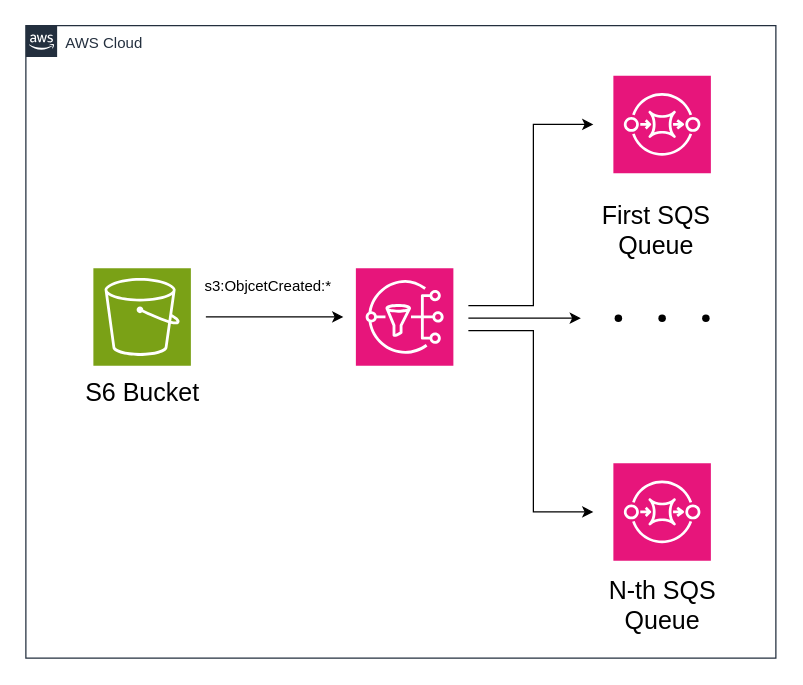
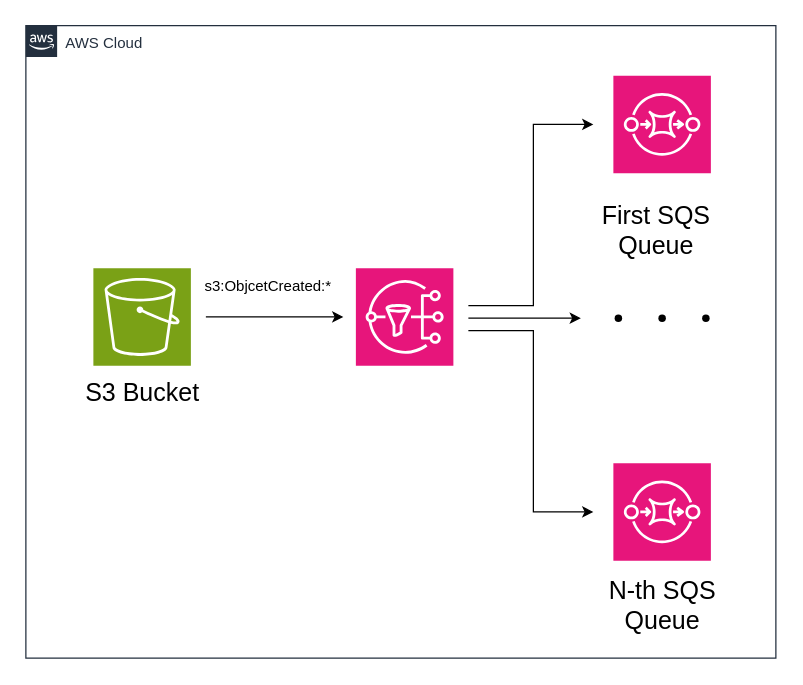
  <mxCell id="0" />
  <mxCell id="1" parent="0" />
  <mxCell id="2" value="AWS Cloud" style="points=[[0,0],[0.25,0],[0.5,0],[0.75,0],[1,0],[1,0.25],[1,0.5],[1,0.75],[1,1],[0.75,1],[0.5,1],[0.25,1],[0,1],[0,0.75],[0,0.5],[0,0.25]];outlineConnect=0;gradientColor=none;html=1;whiteSpace=wrap;fontSize=12;fontStyle=0;container=0;pointerEvents=0;collapsible=0;recursiveResize=0;shape=mxgraph.aws4.group;grIcon=mxgraph.aws4.group_aws_cloud_alt;strokeColor=#232F3E;fillColor=none;verticalAlign=top;align=left;spacingLeft=30;fontColor=#232F3E;dashed=0;" vertex="1" parent="1"><mxGeometry x="20" y="20" width="600" height="506" as="geometry" /></mxCell>
  <mxCell id="3" value="" style="group" vertex="1" connectable="0" parent="1"><mxGeometry x="43.5" y="60" width="553" height="438" as="geometry" /></mxCell>
  <mxCell id="4" value="" style="sketch=0;points=[[0,0,0],[0.25,0,0],[0.5,0,0],[0.75,0,0],[1,0,0],[0,1,0],[0.25,1,0],[0.5,1,0],[0.75,1,0],[1,1,0],[0,0.25,0],[0,0.5,0],[0,0.75,0],[1,0.25,0],[1,0.5,0],[1,0.75,0]];outlineConnect=0;fontColor=#232F3E;fillColor=#7AA116;strokeColor=#ffffff;dashed=0;verticalLabelPosition=bottom;verticalAlign=top;align=center;html=1;fontSize=12;fontStyle=0;aspect=fixed;shape=mxgraph.aws4.resourceIcon;resIcon=mxgraph.aws4.s3;" vertex="1" parent="3"><mxGeometry x="30.5" y="154" width="78" height="78" as="geometry" /></mxCell>
  <mxCell id="5" style="edgeStyle=orthogonalEdgeStyle;rounded=0;orthogonalLoop=1;jettySize=auto;html=1;strokeWidth=1;endSize=6;" edge="1" parent="3"><mxGeometry relative="1" as="geometry"><mxPoint x="330.5" y="194" as="sourcePoint" /><mxPoint x="420.5" y="194" as="targetPoint" /><Array as="points"><mxPoint x="401.5" y="194" /></Array></mxGeometry></mxCell>
  <mxCell id="6" value="" style="sketch=0;points=[[0,0,0],[0.25,0,0],[0.5,0,0],[0.75,0,0],[1,0,0],[0,1,0],[0.25,1,0],[0.5,1,0],[0.75,1,0],[1,1,0],[0,0.25,0],[0,0.5,0],[0,0.75,0],[1,0.25,0],[1,0.5,0],[1,0.75,0]];outlineConnect=0;fontColor=#232F3E;fillColor=#E7157B;strokeColor=#ffffff;dashed=0;verticalLabelPosition=bottom;verticalAlign=top;align=center;html=1;fontSize=12;fontStyle=0;aspect=fixed;shape=mxgraph.aws4.resourceIcon;resIcon=mxgraph.aws4.sns;" vertex="1" parent="3"><mxGeometry x="240.5" y="154" width="78" height="78" as="geometry" /></mxCell>
  <mxCell id="7" style="edgeStyle=orthogonalEdgeStyle;rounded=0;orthogonalLoop=1;jettySize=auto;html=1;" edge="1" parent="3"><mxGeometry relative="1" as="geometry"><mxPoint x="120.5" y="193" as="sourcePoint" /><mxPoint x="230.5" y="193" as="targetPoint" /></mxGeometry></mxCell>
  <mxCell id="8" value="s3:ObjcetCreated:*" style="text;html=1;align=center;verticalAlign=middle;whiteSpace=wrap;rounded=0;" vertex="1" parent="3"><mxGeometry x="120.5" y="154" width="100" height="30" as="geometry" /></mxCell>
- <mxCell id="9" value="S6 Bucket" style="text;html=1;align=center;verticalAlign=middle;whiteSpace=wrap;rounded=0;fontSize=20;" vertex="1" parent="3"><mxGeometry y="238" width="139" height="30" as="geometry" /></mxCell>
+ <mxCell id="9" value="S3 Bucket" style="text;html=1;align=center;verticalAlign=middle;whiteSpace=wrap;rounded=0;fontSize=20;" vertex="1" parent="3"><mxGeometry y="238" width="139" height="30" as="geometry" /></mxCell>
  <mxCell id="10" value="" style="sketch=0;points=[[0,0,0],[0.25,0,0],[0.5,0,0],[0.75,0,0],[1,0,0],[0,1,0],[0.25,1,0],[0.5,1,0],[0.75,1,0],[1,1,0],[0,0.25,0],[0,0.5,0],[0,0.75,0],[1,0.25,0],[1,0.5,0],[1,0.75,0]];outlineConnect=0;fontColor=#232F3E;fillColor=#E7157B;strokeColor=#ffffff;dashed=0;verticalLabelPosition=bottom;verticalAlign=top;align=center;html=1;fontSize=12;fontStyle=0;aspect=fixed;shape=mxgraph.aws4.resourceIcon;resIcon=mxgraph.aws4.sqs;" vertex="1" parent="3"><mxGeometry x="446.5" y="310" width="78" height="78" as="geometry" /></mxCell>
  <mxCell id="11" value="" style="sketch=0;points=[[0,0,0],[0.25,0,0],[0.5,0,0],[0.75,0,0],[1,0,0],[0,1,0],[0.25,1,0],[0.5,1,0],[0.75,1,0],[1,1,0],[0,0.25,0],[0,0.5,0],[0,0.75,0],[1,0.25,0],[1,0.5,0],[1,0.75,0]];outlineConnect=0;fontColor=#232F3E;fillColor=#E7157B;strokeColor=#ffffff;dashed=0;verticalLabelPosition=bottom;verticalAlign=top;align=center;html=1;fontSize=12;fontStyle=0;aspect=fixed;shape=mxgraph.aws4.resourceIcon;resIcon=mxgraph.aws4.sqs;" vertex="1" parent="3"><mxGeometry x="446.5" width="78" height="78" as="geometry" /></mxCell>
  <mxCell id="12" value="" style="group" vertex="1" connectable="0" parent="3"><mxGeometry x="440.5" y="184" width="90" height="20" as="geometry" /></mxCell>
  <mxCell id="13" value="" style="shape=waypoint;sketch=0;fillStyle=solid;size=6;pointerEvents=1;points=[];fillColor=none;resizable=0;rotatable=0;perimeter=centerPerimeter;snapToPoint=1;" parent="12" vertex="1"><mxGeometry width="20" height="20" as="geometry" /></mxCell>
  <mxCell id="14" value="" style="shape=waypoint;sketch=0;fillStyle=solid;size=6;pointerEvents=1;points=[];fillColor=none;resizable=0;rotatable=0;perimeter=centerPerimeter;snapToPoint=1;" parent="12" vertex="1"><mxGeometry x="35" width="20" height="20" as="geometry" /></mxCell>
  <mxCell id="15" value="" style="shape=waypoint;sketch=0;fillStyle=solid;size=6;pointerEvents=1;points=[];fillColor=none;resizable=0;rotatable=0;perimeter=centerPerimeter;snapToPoint=1;" parent="12" vertex="1"><mxGeometry x="70" width="20" height="20" as="geometry" /></mxCell>
  <mxCell id="16" style="edgeStyle=orthogonalEdgeStyle;rounded=0;orthogonalLoop=1;jettySize=auto;html=1;" edge="1" parent="3"><mxGeometry relative="1" as="geometry"><mxPoint x="330.5" y="204" as="sourcePoint" /><mxPoint x="430.5" y="349" as="targetPoint" /><Array as="points"><mxPoint x="382.5" y="204" /><mxPoint x="382.5" y="349" /></Array></mxGeometry></mxCell>
  <mxCell id="17" style="edgeStyle=orthogonalEdgeStyle;rounded=0;orthogonalLoop=1;jettySize=auto;html=1;" edge="1" parent="3"><mxGeometry relative="1" as="geometry"><mxPoint x="330.5" y="184" as="sourcePoint" /><mxPoint x="430.5" y="39" as="targetPoint" /><Array as="points"><mxPoint x="382.5" y="184" /><mxPoint x="382.5" y="39" /></Array></mxGeometry></mxCell>
  <mxCell id="18" value="First SQS Queue" style="text;html=1;align=center;verticalAlign=middle;whiteSpace=wrap;rounded=0;fontSize=20;" vertex="1" parent="3"><mxGeometry x="413" y="108" width="135" height="30" as="geometry" /></mxCell>
  <mxCell id="19" value="N-th SQS Queue" style="text;html=1;align=center;verticalAlign=middle;whiteSpace=wrap;rounded=0;fontSize=20;" vertex="1" parent="3"><mxGeometry x="418" y="408" width="135" height="30" as="geometry" /></mxCell>
